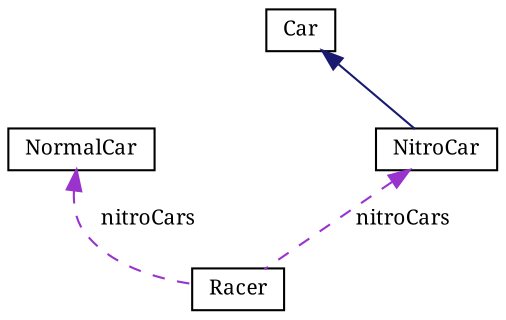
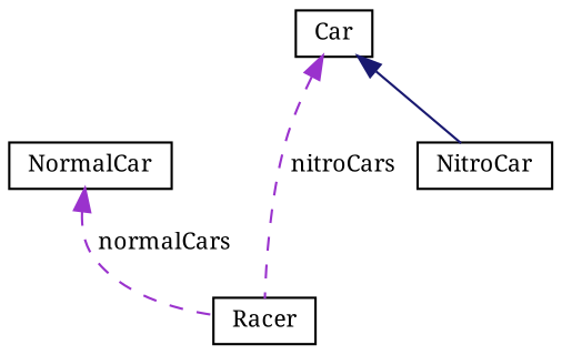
  digraph {
    fontname="Noto Serif"
    node [color=black fillcolor=white fontname="Noto Serif" fontsize=10 shape=record style=filled]
    edge [color=darkorchid3 dir=back fontname="Noto Serif" fontsize=10 labelfontname=Helvetica labelfontsize=10 style=dashed]
    n1 [height=0.2 label=Racer width=0.4]
    n2 [height=0.2 label=NormalCar width=0.4]
    n3 [height=0.2 label=Car width=0.4]
    n4 [height=0.2 label=NitroCar width=0.4]
-   n2 -> n1 [label=" nitroCars"]
+   n2 -> n1 [label=" normalCars"]
    n3 -> n4 [color=midnightblue style=solid]
-   n4 -> n1 [label=" nitroCars"]
+   n3 -> n1 [label=" nitroCars"]
  }
